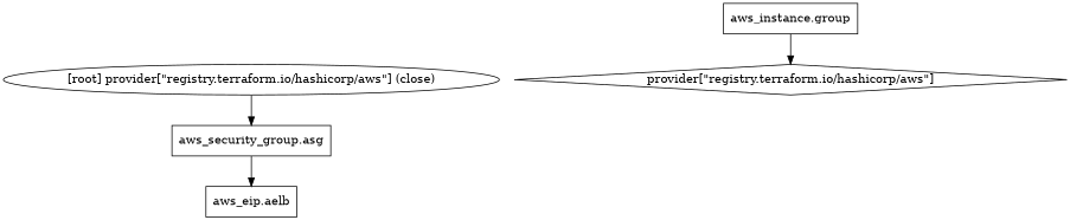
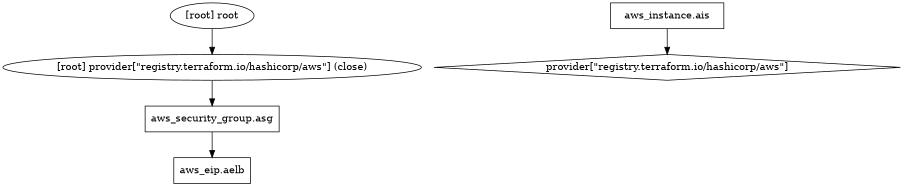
  digraph {
    compound=true
    newrank=true
    node [shape=box]
    n1 [label="aws_eip.aelb"]
-   n2 [label="aws_instance.group"]
+   n2 [label="aws_instance.ais"]
    n3 [label="provider[\"registry.terraform.io/hashicorp/aws\"]" shape=diamond]
    n4 [label="aws_security_group.asg"]
    "[root] provider[\"registry.terraform.io/hashicorp/aws\"] (close)" [shape=""]
+   "[root] root" [shape=""]
    subgraph sub_1 {
      n1
      n2
      n3
      n4
      "[root] provider[\"registry.terraform.io/hashicorp/aws\"] (close)"
+     "[root] root"
    }
    n2 -> n3
    n4 -> n1
    "[root] provider[\"registry.terraform.io/hashicorp/aws\"] (close)" -> n4
+   "[root] root" -> "[root] provider[\"registry.terraform.io/hashicorp/aws\"] (close)"
  }
